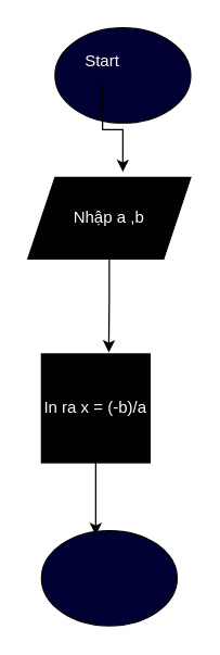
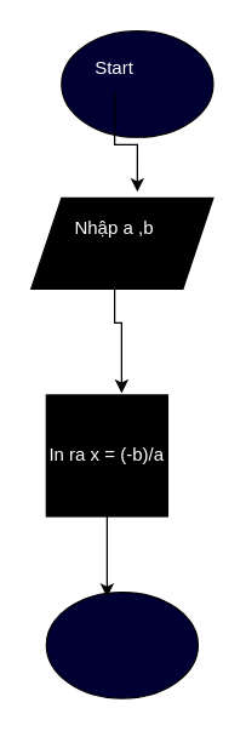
  <mxCell id="0" />
  <mxCell id="1" parent="0" />
  <mxCell id="2" value="" style="ellipse;whiteSpace=wrap;html=1;fillColor=#000033;" vertex="1" parent="1"><mxGeometry x="40" width="100" height="70" as="geometry" y="20" /></mxCell>
  <mxCell id="3" value="&lt;font color=&quot;#ffffff&quot;&gt;Start&lt;/font&gt;" style="text;strokeColor=none;align=center;fillColor=none;html=1;verticalAlign=middle;whiteSpace=wrap;rounded=0;" vertex="1" parent="1"><mxGeometry x="45" y="30" width="60" height="30" as="geometry" /></mxCell>
  <mxCell id="4" value="" style="ellipse;whiteSpace=wrap;html=1;fillColor=#000033;" vertex="1" parent="1"><mxGeometry x="30" y="390" width="100" height="70" as="geometry" /></mxCell>
  <mxCell id="5" value="" style="shape=parallelogram;perimeter=parallelogramPerimeter;whiteSpace=wrap;html=1;fixedSize=1;fillColor=#000000;" vertex="1" parent="1"><mxGeometry x="20" y="130" width="120" height="60" as="geometry" /></mxCell>
- <mxCell id="6" value="&lt;font color=&quot;#ffffff&quot;&gt;Nhập a ,b&lt;/font&gt;" style="text;strokeColor=none;align=center;fillColor=none;html=1;verticalAlign=middle;whiteSpace=wrap;rounded=0;" vertex="1" parent="1"><mxGeometry x="50" y="145" width="60" height="30" as="geometry" /></mxCell>
+ <mxCell id="6" value="&lt;font color=&quot;#ffffff&quot;&gt;Nhập a ,b&lt;/font&gt;" style="text;strokeColor=none;align=center;fillColor=none;html=1;verticalAlign=middle;whiteSpace=wrap;rounded=0;" vertex="1" parent="1"><mxGeometry x="45" y="135" width="60" height="30" as="geometry" /></mxCell>
  <mxCell id="7" value="" style="whiteSpace=wrap;html=1;aspect=fixed;fillColor=#000000;" vertex="1" parent="1"><mxGeometry x="30" y="260" width="80" height="80" as="geometry" /></mxCell>
  <mxCell id="8" value="&lt;font color=&quot;#ffffff&quot;&gt;In ra x = (-b)/a&lt;/font&gt;" style="text;strokeColor=none;align=center;fillColor=none;html=1;verticalAlign=middle;whiteSpace=wrap;rounded=0;" vertex="1" parent="1"><mxGeometry x="30" y="260" width="80" height="80" as="geometry" /></mxCell>
  <mxCell id="9" style="edgeStyle=orthogonalEdgeStyle;rounded=0;orthogonalLoop=1;jettySize=auto;html=1;entryX=0.583;entryY=-0.067;entryDx=0;entryDy=0;entryPerimeter=0;" edge="1" parent="1" source="3" target="5"><mxGeometry relative="1" as="geometry" /></mxCell>
  <mxCell id="10" style="edgeStyle=orthogonalEdgeStyle;rounded=0;orthogonalLoop=1;jettySize=auto;html=1;entryX=0.62;entryY=-0.015;entryDx=0;entryDy=0;entryPerimeter=0;" edge="1" parent="1" source="6" target="8"><mxGeometry relative="1" as="geometry" /></mxCell>
  <mxCell id="11" style="edgeStyle=orthogonalEdgeStyle;rounded=0;orthogonalLoop=1;jettySize=auto;html=1;entryX=0.4;entryY=0.046;entryDx=0;entryDy=0;entryPerimeter=0;" edge="1" parent="1" source="8" target="4"><mxGeometry relative="1" as="geometry" /></mxCell>
